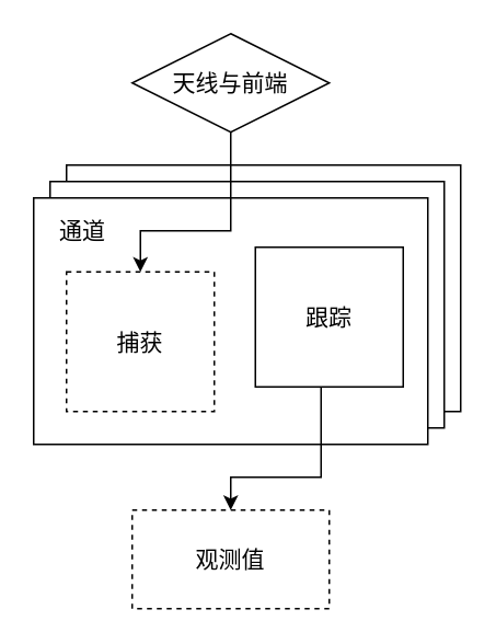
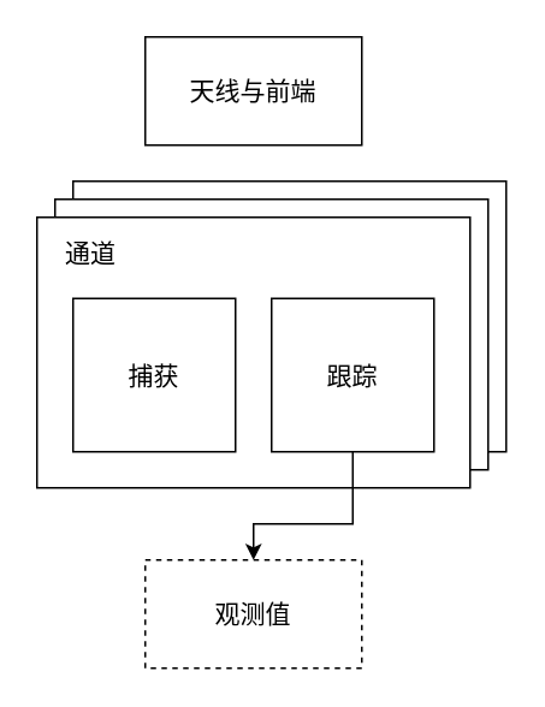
  <mxCell id="0" />
  <mxCell id="1" parent="0" />
  <mxCell id="2" value="" style="rounded=0;whiteSpace=wrap;html=1;fontSize=14;" vertex="1" parent="1"><mxGeometry x="40" y="100" width="240" height="150" as="geometry" /></mxCell>
  <mxCell id="3" value="" style="rounded=0;whiteSpace=wrap;html=1;fontSize=14;" vertex="1" parent="1"><mxGeometry x="30" y="110" width="240" height="150" as="geometry" /></mxCell>
  <mxCell id="4" value="" style="rounded=0;whiteSpace=wrap;html=1;fontSize=14;" vertex="1" parent="1"><mxGeometry x="20" y="120" width="240" height="150" as="geometry" /></mxCell>
- <mxCell id="5" style="edgeStyle=orthogonalEdgeStyle;rounded=0;orthogonalLoop=1;jettySize=auto;html=1;exitX=0.5;exitY=1;exitDx=0;exitDy=0;fontSize=14;" edge="1" parent="1" source="6" target="7"><mxGeometry relative="1" as="geometry"><Array as="points"><mxPoint x="140" y="140" /><mxPoint x="85" y="140" /></Array></mxGeometry></mxCell>
- <mxCell id="6" value="天线与前端" style="rhombus;whiteSpace=wrap;html=1;fontSize=14;" vertex="1" parent="1"><mxGeometry x="80" y="20" width="120" height="60" as="geometry" /></mxCell>
- <mxCell id="7" value="捕获" style="rounded=0;whiteSpace=wrap;html=1;fontSize=14;dashed=1;" vertex="1" parent="1"><mxGeometry x="40" y="165" width="90" height="85" as="geometry" /></mxCell>
+ <mxCell id="6" value="天线与前端" style="rounded=0;whiteSpace=wrap;html=1;fontSize=14;" vertex="1" parent="1"><mxGeometry x="80" y="20" width="120" height="60" as="geometry" /></mxCell>
+ <mxCell id="7" value="捕获" style="rounded=0;whiteSpace=wrap;html=1;fontSize=14;" vertex="1" parent="1"><mxGeometry x="40" y="165" width="90" height="85" as="geometry" /></mxCell>
  <mxCell id="8" style="edgeStyle=orthogonalEdgeStyle;rounded=0;orthogonalLoop=1;jettySize=auto;html=1;exitX=0.5;exitY=1;exitDx=0;exitDy=0;fontSize=14;" edge="1" parent="1" source="9" target="10"><mxGeometry relative="1" as="geometry"><Array as="points"><mxPoint x="195" y="290" /><mxPoint x="140" y="290" /></Array></mxGeometry></mxCell>
- <mxCell id="9" value="跟踪" style="rounded=0;whiteSpace=wrap;html=1;fontSize=14;" vertex="1" parent="1"><mxGeometry x="155" y="150" width="90" height="85" as="geometry" /></mxCell>
+ <mxCell id="9" value="跟踪" style="rounded=0;whiteSpace=wrap;html=1;fontSize=14;" vertex="1" parent="1"><mxGeometry x="150" y="165" width="90" height="85" as="geometry" /></mxCell>
  <mxCell id="10" value="观测值" style="rounded=0;whiteSpace=wrap;html=1;fontSize=14;dashed=1;" vertex="1" parent="1"><mxGeometry x="80" y="310" width="120" height="60" as="geometry" /></mxCell>
  <mxCell id="11" value="通道" style="text;html=1;strokeColor=none;fillColor=none;align=center;verticalAlign=middle;whiteSpace=wrap;rounded=0;fontSize=14;" vertex="1" parent="1"><mxGeometry x="30" y="130" width="40" height="20" as="geometry" /></mxCell>
